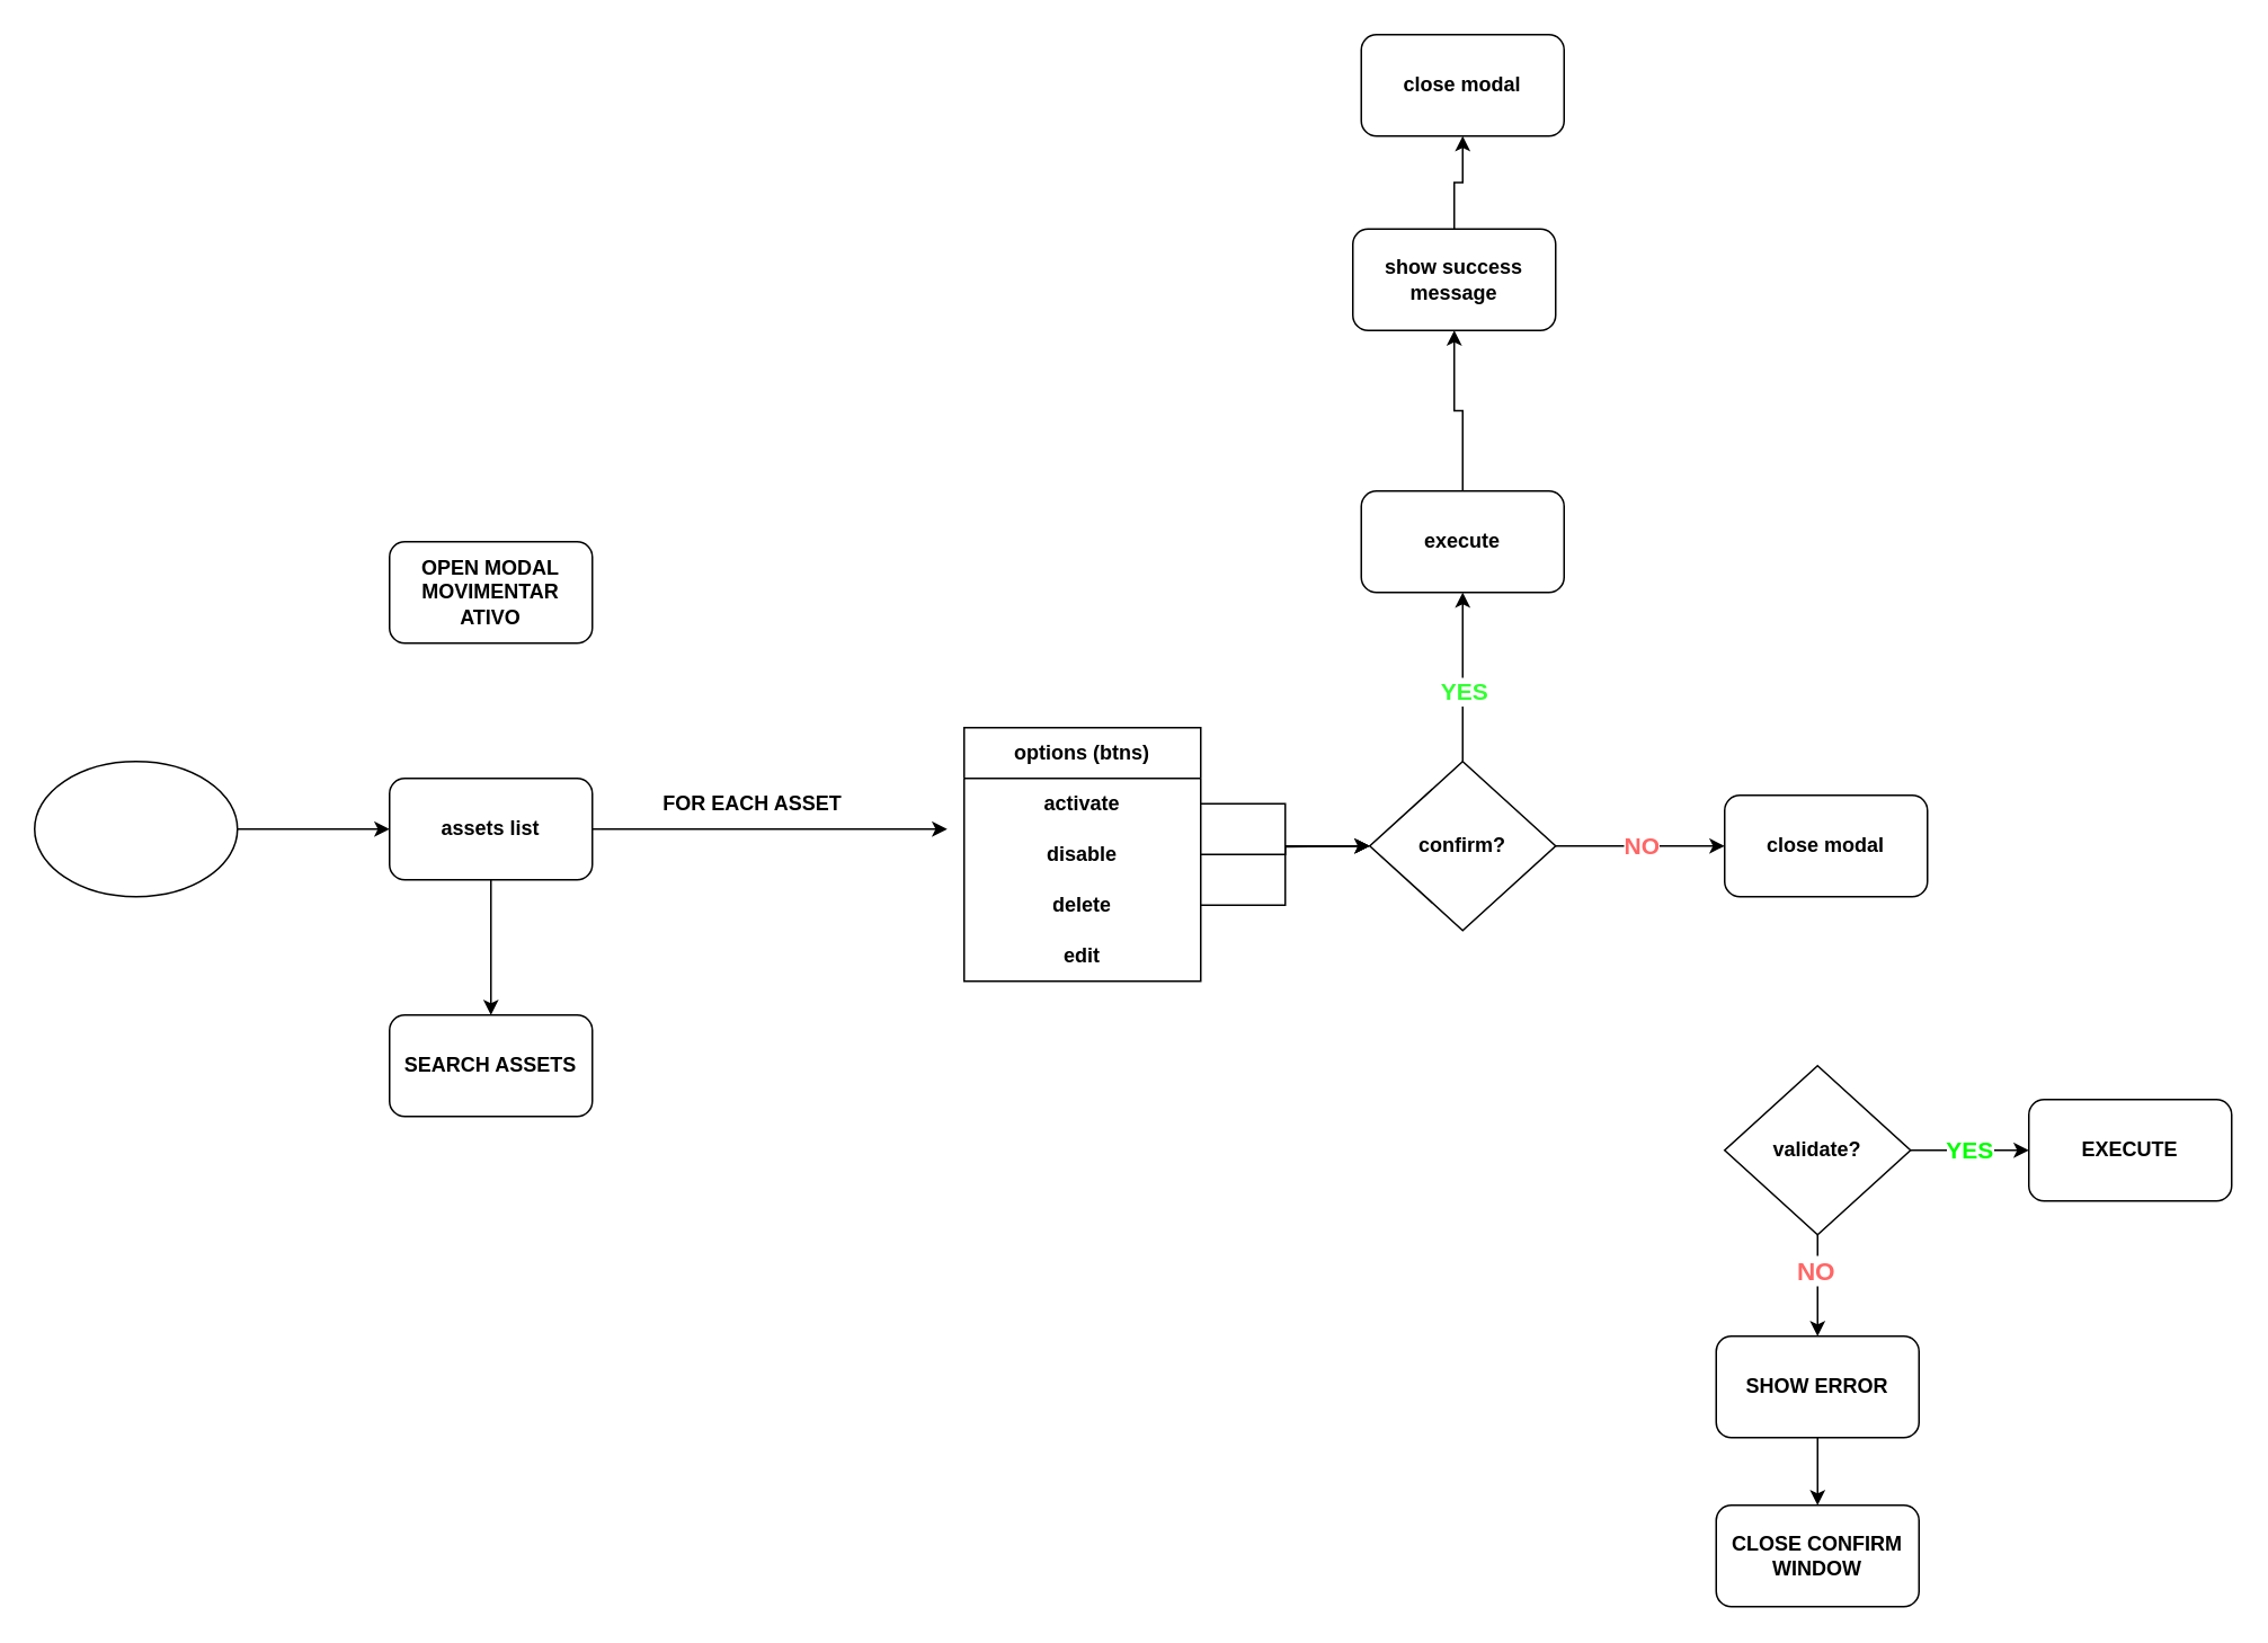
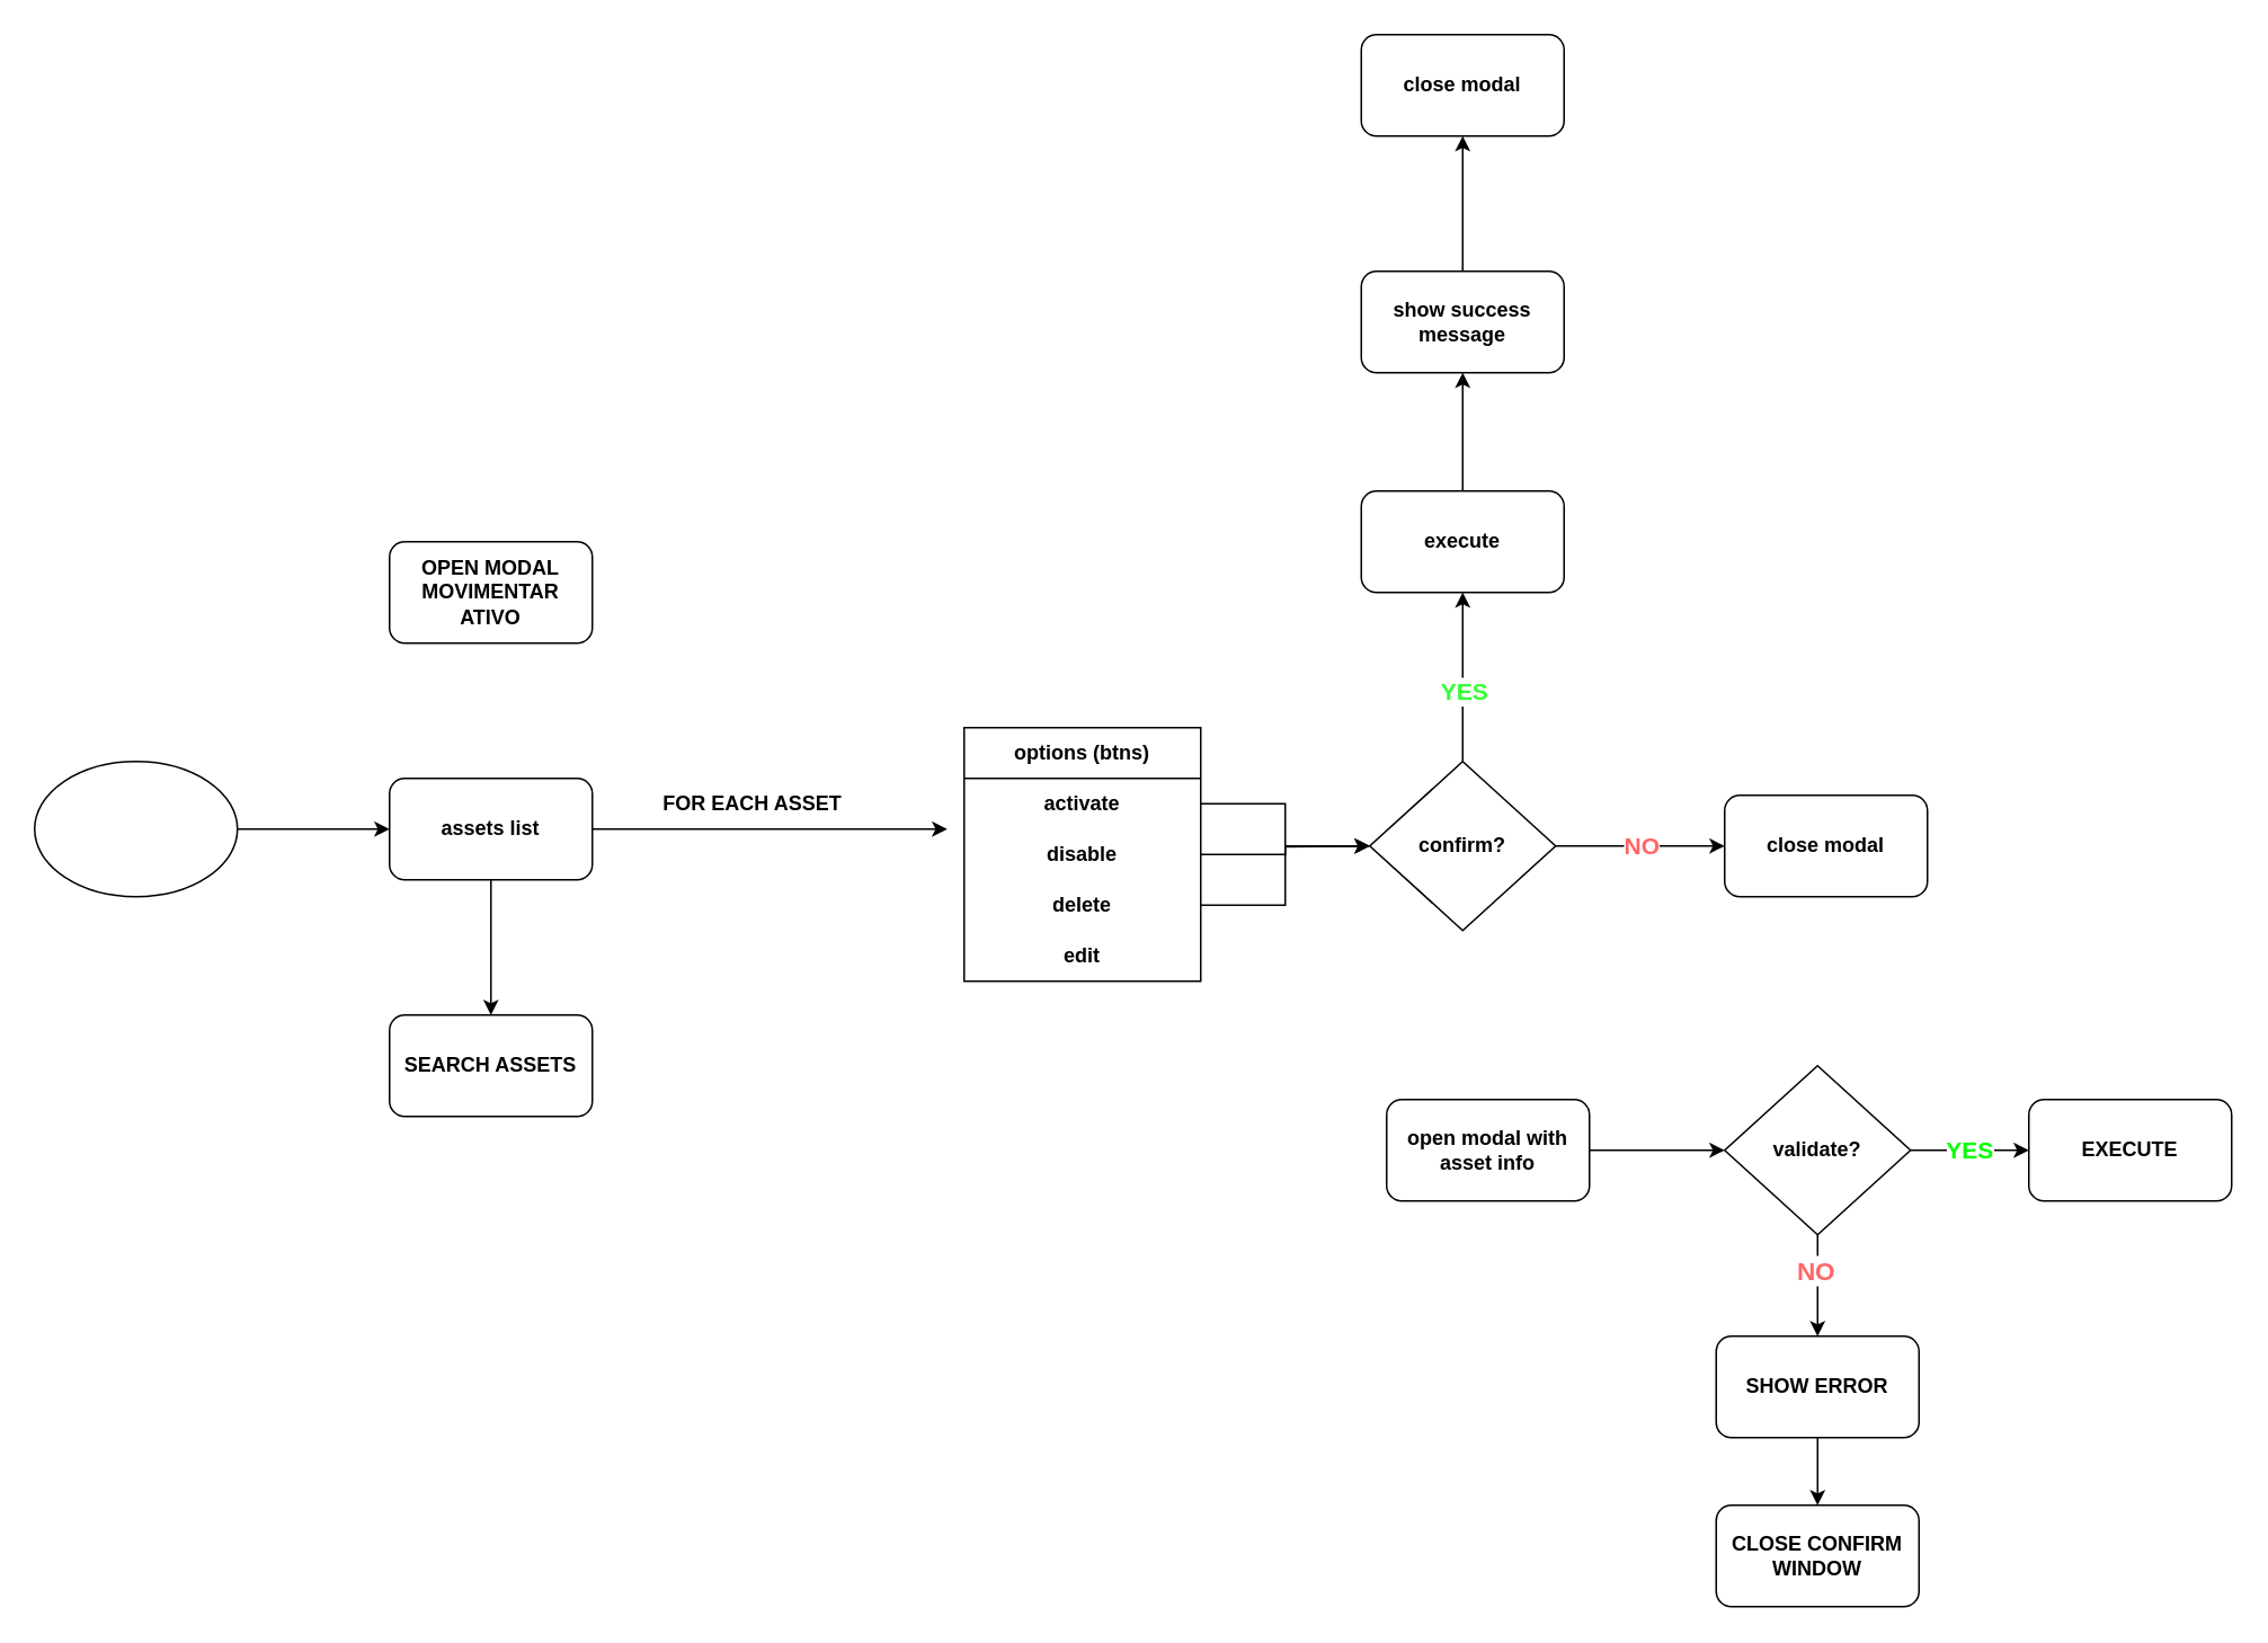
  <mxCell id="0" />
  <mxCell id="1" parent="0" />
  <mxCell id="2" style="edgeStyle=orthogonalEdgeStyle;rounded=0;orthogonalLoop=1;jettySize=auto;html=1;entryX=0;entryY=0.5;entryDx=0;entryDy=0;" parent="1" source="3" target="6" edge="1"><mxGeometry relative="1" as="geometry" /></mxCell>
  <mxCell id="3" value="" style="ellipse;whiteSpace=wrap;html=1;" parent="1" vertex="1"><mxGeometry x="20" y="450" width="120" height="80" as="geometry" /></mxCell>
  <mxCell id="4" style="edgeStyle=orthogonalEdgeStyle;rounded=0;orthogonalLoop=1;jettySize=auto;html=1;" parent="1" source="6" edge="1"><mxGeometry relative="1" as="geometry"><mxPoint x="560" y="490" as="targetPoint" /></mxGeometry></mxCell>
  <mxCell id="5" value="" style="edgeStyle=orthogonalEdgeStyle;rounded=0;orthogonalLoop=1;jettySize=auto;html=1;" edge="1" parent="1" source="6" target="39"><mxGeometry relative="1" as="geometry" /></mxCell>
  <mxCell id="6" value="assets list" style="rounded=1;whiteSpace=wrap;html=1;fontStyle=1" parent="1" vertex="1"><mxGeometry x="230" y="460" width="120" height="60" as="geometry" /></mxCell>
  <mxCell id="7" value="options (btns)" style="swimlane;fontStyle=1;childLayout=stackLayout;horizontal=1;startSize=30;horizontalStack=0;resizeParent=1;resizeParentMax=0;resizeLast=0;collapsible=1;marginBottom=0;whiteSpace=wrap;html=1;" parent="1" vertex="1"><mxGeometry x="570" y="430" width="140" height="150" as="geometry" /></mxCell>
  <mxCell id="8" style="edgeStyle=orthogonalEdgeStyle;rounded=0;orthogonalLoop=1;jettySize=auto;html=1;exitX=1;exitY=0.5;exitDx=0;exitDy=0;" parent="7" source="9" edge="1"><mxGeometry relative="1" as="geometry"><mxPoint x="240" y="70" as="targetPoint" /><Array as="points"><mxPoint x="190" y="45" /><mxPoint x="190" y="70" /></Array></mxGeometry></mxCell>
  <mxCell id="9" value="activate" style="text;strokeColor=none;fillColor=none;align=center;verticalAlign=middle;spacingLeft=4;spacingRight=4;overflow=hidden;points=[[0,0.5],[1,0.5]];portConstraint=eastwest;rotatable=0;whiteSpace=wrap;html=1;fontStyle=1" parent="7" vertex="1"><mxGeometry y="30" width="140" height="30" as="geometry" /></mxCell>
  <mxCell id="10" style="edgeStyle=orthogonalEdgeStyle;rounded=0;orthogonalLoop=1;jettySize=auto;html=1;exitX=1;exitY=0.5;exitDx=0;exitDy=0;" parent="7" source="11" edge="1"><mxGeometry relative="1" as="geometry"><mxPoint x="240" y="70" as="targetPoint" /></mxGeometry></mxCell>
  <mxCell id="11" value="disable" style="text;strokeColor=none;fillColor=none;align=center;verticalAlign=middle;spacingLeft=4;spacingRight=4;overflow=hidden;points=[[0,0.5],[1,0.5]];portConstraint=eastwest;rotatable=0;whiteSpace=wrap;html=1;fontStyle=1" parent="7" vertex="1"><mxGeometry y="60" width="140" height="30" as="geometry" /></mxCell>
  <mxCell id="12" value="delete" style="text;strokeColor=none;fillColor=none;align=center;verticalAlign=middle;spacingLeft=4;spacingRight=4;overflow=hidden;points=[[0,0.5],[1,0.5]];portConstraint=eastwest;rotatable=0;whiteSpace=wrap;html=1;fontStyle=1" parent="7" vertex="1"><mxGeometry y="90" width="140" height="30" as="geometry" /></mxCell>
  <mxCell id="13" value="edit" style="text;strokeColor=none;fillColor=none;align=center;verticalAlign=middle;spacingLeft=4;spacingRight=4;overflow=hidden;points=[[0,0.5],[1,0.5]];portConstraint=eastwest;rotatable=0;whiteSpace=wrap;html=1;fontStyle=1" parent="7" vertex="1"><mxGeometry y="120" width="140" height="30" as="geometry" /></mxCell>
  <mxCell id="14" value="" style="edgeStyle=orthogonalEdgeStyle;rounded=0;orthogonalLoop=1;jettySize=auto;html=1;" parent="1" source="18" edge="1"><mxGeometry relative="1" as="geometry"><mxPoint x="865" y="350" as="targetPoint" /></mxGeometry></mxCell>
  <mxCell id="15" value="&lt;font size=&quot;1&quot; color=&quot;#33ff33&quot;&gt;&lt;b style=&quot;font-size: 14px;&quot;&gt;YES&lt;/b&gt;&lt;/font&gt;" style="edgeLabel;html=1;align=center;verticalAlign=middle;resizable=0;points=[];" parent="14" vertex="1" connectable="0"><mxGeometry x="-0.155" relative="1" as="geometry"><mxPoint as="offset" /></mxGeometry></mxCell>
  <mxCell id="16" style="edgeStyle=orthogonalEdgeStyle;rounded=0;orthogonalLoop=1;jettySize=auto;html=1;entryX=0;entryY=0.5;entryDx=0;entryDy=0;" parent="1" source="18" target="22" edge="1"><mxGeometry relative="1" as="geometry" /></mxCell>
  <mxCell id="17" value="&lt;font style=&quot;font-size: 14px;&quot; color=&quot;#ff6666&quot;&gt;NO&lt;/font&gt;" style="edgeLabel;html=1;align=center;verticalAlign=middle;resizable=0;points=[];fontStyle=1" parent="16" vertex="1" connectable="0"><mxGeometry x="-0.005" y="1" relative="1" as="geometry"><mxPoint as="offset" /></mxGeometry></mxCell>
  <mxCell id="18" value="confirm?" style="rhombus;whiteSpace=wrap;html=1;fontStyle=1" parent="1" vertex="1"><mxGeometry x="810" y="450" width="110" height="100" as="geometry" /></mxCell>
  <mxCell id="19" style="edgeStyle=orthogonalEdgeStyle;rounded=0;orthogonalLoop=1;jettySize=auto;html=1;exitX=1;exitY=0.5;exitDx=0;exitDy=0;endArrow=open;" parent="1" source="12" target="18" edge="1"><mxGeometry relative="1" as="geometry" /></mxCell>
  <mxCell id="20" value="" style="edgeStyle=orthogonalEdgeStyle;rounded=0;orthogonalLoop=1;jettySize=auto;html=1;" parent="1" source="21" target="32" edge="1"><mxGeometry relative="1" as="geometry" /></mxCell>
  <mxCell id="21" value="execute" style="rounded=1;whiteSpace=wrap;html=1;fontStyle=1" parent="1" vertex="1"><mxGeometry x="805" y="290" width="120" height="60" as="geometry" /></mxCell>
  <mxCell id="22" value="close modal" style="rounded=1;whiteSpace=wrap;html=1;fontStyle=1" parent="1" vertex="1"><mxGeometry x="1020" y="470" width="120" height="60" as="geometry" /></mxCell>
+ <mxCell id="23" style="edgeStyle=orthogonalEdgeStyle;rounded=0;orthogonalLoop=1;jettySize=auto;html=1;entryX=0;entryY=0.5;entryDx=0;entryDy=0;" parent="1" source="24" target="29" edge="1"><mxGeometry relative="1" as="geometry"><mxPoint x="1010" y="680" as="targetPoint" /></mxGeometry></mxCell>
+ <mxCell id="24" value="open modal with asset info" style="rounded=1;whiteSpace=wrap;html=1;fontStyle=1" parent="1" vertex="1"><mxGeometry x="820" y="650" width="120" height="60" as="geometry" /></mxCell>
  <mxCell id="25" style="edgeStyle=orthogonalEdgeStyle;rounded=0;orthogonalLoop=1;jettySize=auto;html=1;entryX=0;entryY=0.5;entryDx=0;entryDy=0;" parent="1" source="29" target="30" edge="1"><mxGeometry relative="1" as="geometry" /></mxCell>
  <mxCell id="26" value="&lt;font size=&quot;1&quot; color=&quot;#00ff00&quot;&gt;&lt;b style=&quot;font-size: 14px;&quot;&gt;YES&lt;/b&gt;&lt;/font&gt;" style="edgeLabel;html=1;align=center;verticalAlign=middle;resizable=0;points=[];" parent="25" vertex="1" connectable="0"><mxGeometry x="-0.022" y="1" relative="1" as="geometry"><mxPoint as="offset" /></mxGeometry></mxCell>
  <mxCell id="27" style="edgeStyle=orthogonalEdgeStyle;rounded=0;orthogonalLoop=1;jettySize=auto;html=1;" parent="1" source="29" edge="1"><mxGeometry relative="1" as="geometry"><mxPoint x="1075" y="790" as="targetPoint" /></mxGeometry></mxCell>
  <mxCell id="28" value="&lt;font style=&quot;font-size: 15px;&quot; color=&quot;#ff6666&quot;&gt;NO&lt;/font&gt;" style="edgeLabel;html=1;align=center;verticalAlign=middle;resizable=0;points=[];fontStyle=1" parent="27" vertex="1" connectable="0"><mxGeometry x="-0.328" y="-2" relative="1" as="geometry"><mxPoint as="offset" /></mxGeometry></mxCell>
  <mxCell id="29" value="validate?" style="rhombus;whiteSpace=wrap;html=1;fontStyle=1" parent="1" vertex="1"><mxGeometry x="1020" y="630" width="110" height="100" as="geometry" /></mxCell>
  <mxCell id="30" value="EXECUTE" style="rounded=1;whiteSpace=wrap;html=1;fontStyle=1" parent="1" vertex="1"><mxGeometry x="1200" y="650" width="120" height="60" as="geometry" /></mxCell>
  <mxCell id="31" value="" style="edgeStyle=orthogonalEdgeStyle;rounded=0;orthogonalLoop=1;jettySize=auto;html=1;" parent="1" source="32" target="33" edge="1"><mxGeometry relative="1" as="geometry" /></mxCell>
- <mxCell id="32" value="show success message" style="rounded=1;whiteSpace=wrap;html=1;fontStyle=1" parent="1" vertex="1"><mxGeometry x="800" y="135" width="120" height="60" as="geometry" /></mxCell>
+ <mxCell id="32" value="show success message" style="rounded=1;whiteSpace=wrap;html=1;fontStyle=1" parent="1" vertex="1"><mxGeometry x="805" y="160" width="120" height="60" as="geometry" /></mxCell>
  <mxCell id="33" value="close modal" style="whiteSpace=wrap;html=1;rounded=1;fontStyle=1;" parent="1" vertex="1"><mxGeometry x="805" y="20" width="120" height="60" as="geometry" /></mxCell>
  <mxCell id="34" value="" style="edgeStyle=orthogonalEdgeStyle;rounded=0;orthogonalLoop=1;jettySize=auto;html=1;" parent="1" source="35" target="36" edge="1"><mxGeometry relative="1" as="geometry" /></mxCell>
  <mxCell id="35" value="SHOW ERROR" style="rounded=1;whiteSpace=wrap;html=1;fontStyle=1" parent="1" vertex="1"><mxGeometry x="1015" y="790" width="120" height="60" as="geometry" /></mxCell>
  <mxCell id="36" value="CLOSE CONFIRM WINDOW" style="rounded=1;whiteSpace=wrap;html=1;fontStyle=1" parent="1" vertex="1"><mxGeometry x="1015" y="890" width="120" height="60" as="geometry" /></mxCell>
  <mxCell id="37" value="FOR EACH ASSET" style="text;html=1;align=center;verticalAlign=middle;whiteSpace=wrap;rounded=0;fontStyle=1" vertex="1" parent="1"><mxGeometry x="390" y="460" width="110" height="30" as="geometry" /></mxCell>
  <mxCell id="38" value="OPEN MODAL&lt;br&gt;MOVIMENTAR ATIVO" style="rounded=1;whiteSpace=wrap;html=1;fontStyle=1" vertex="1" parent="1"><mxGeometry x="230" y="320" width="120" height="60" as="geometry" /></mxCell>
  <mxCell id="39" value="SEARCH ASSETS" style="rounded=1;whiteSpace=wrap;html=1;fontStyle=1" vertex="1" parent="1"><mxGeometry x="230" y="600" width="120" height="60" as="geometry" /></mxCell>
